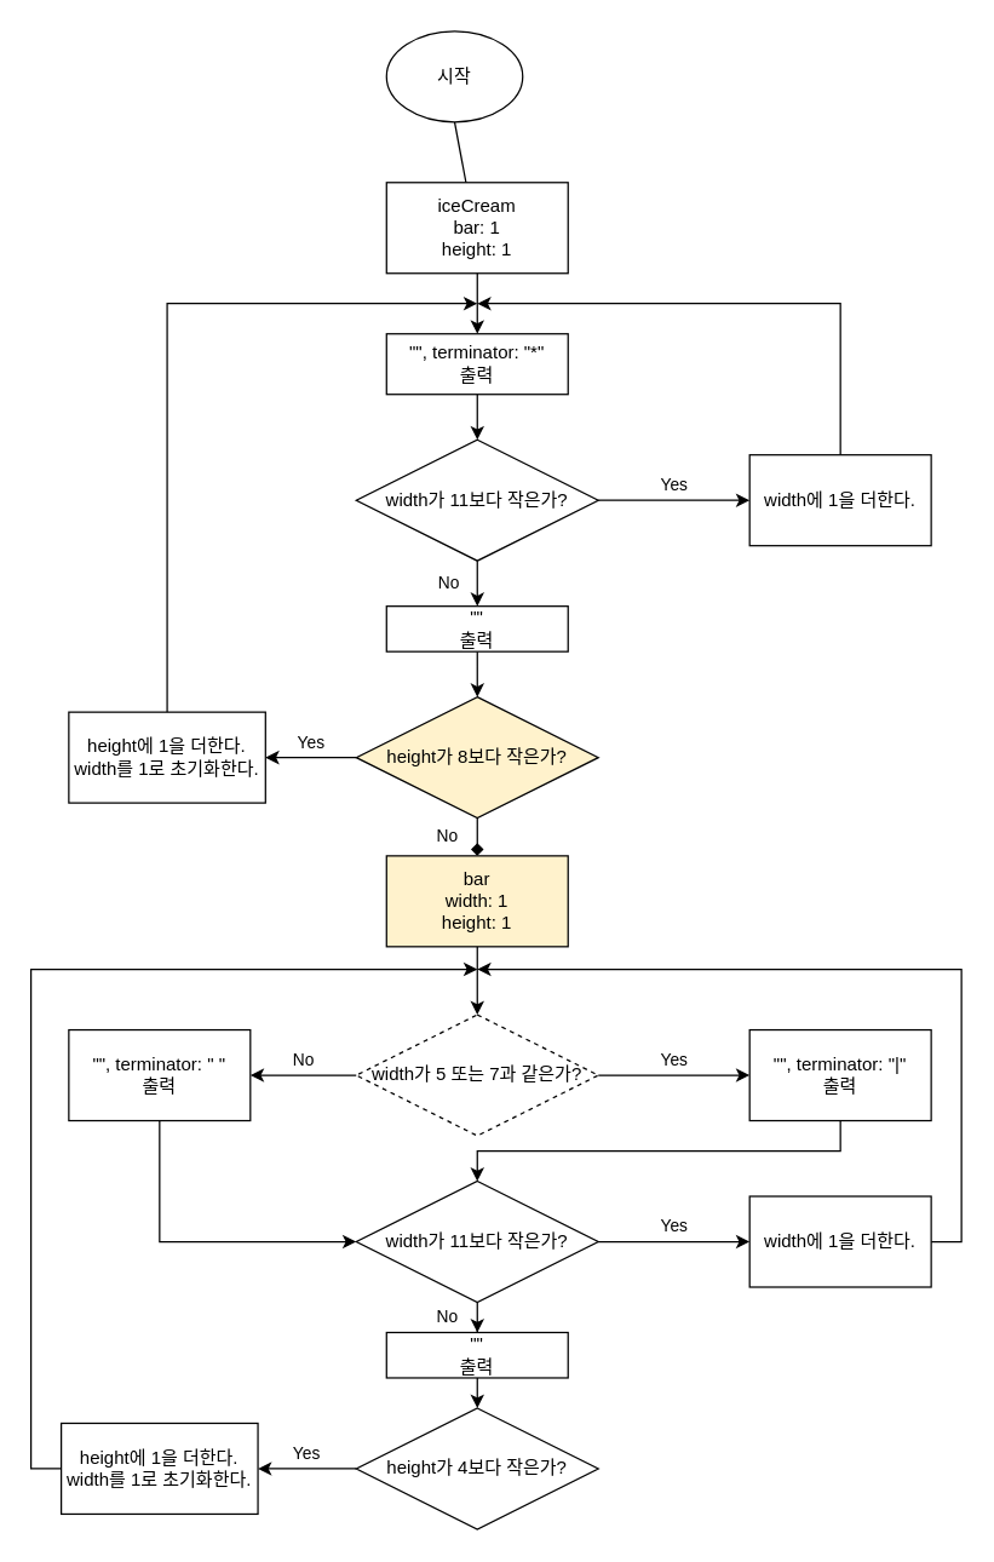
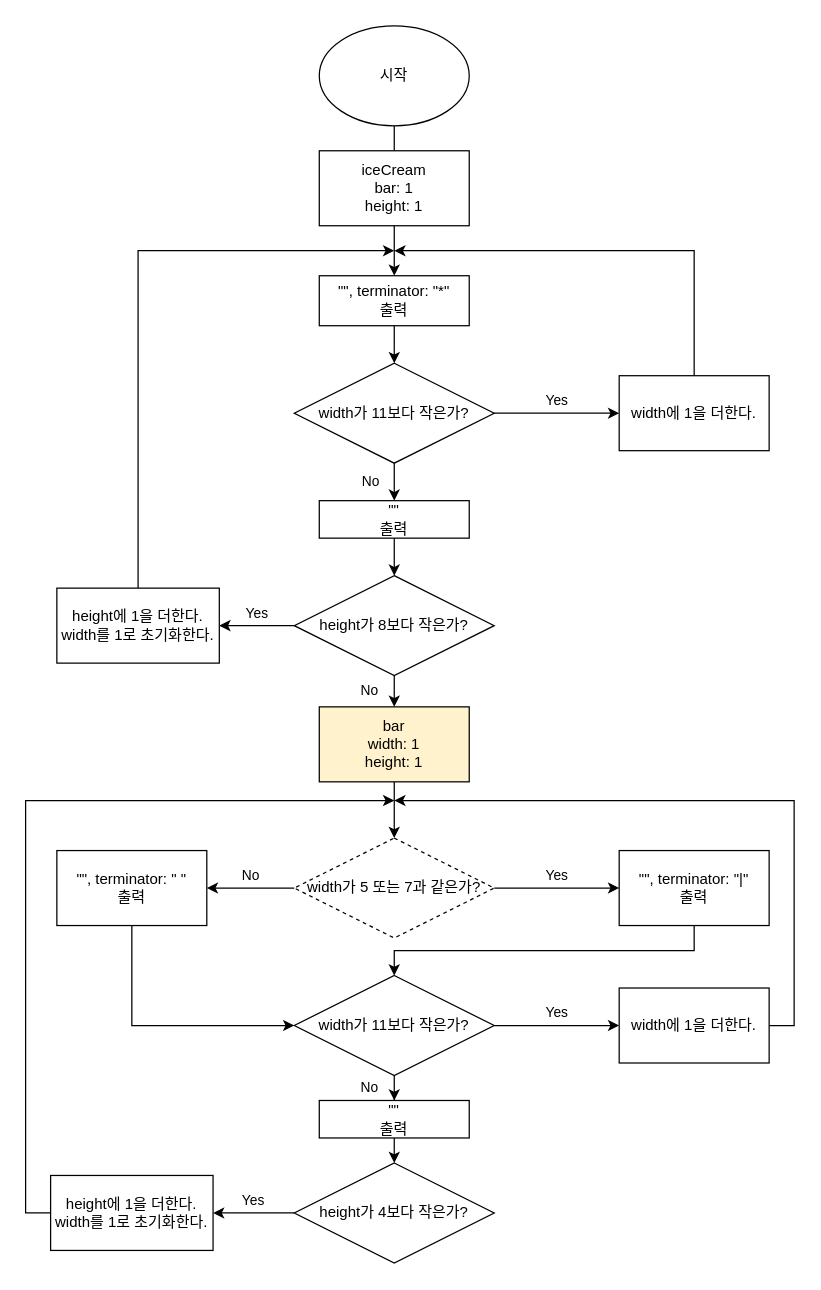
  <mxCell id="0" />
  <mxCell id="1" parent="0" />
- <mxCell id="2" value="시작" style="ellipse;whiteSpace=wrap;html=1;" vertex="1" parent="1"><mxGeometry x="255" y="20" width="90" height="60" as="geometry" /></mxCell>
+ <mxCell id="2" value="시작" style="ellipse;whiteSpace=wrap;html=1;" vertex="1" parent="1"><mxGeometry x="255" y="20" width="120" height="80" as="geometry" /></mxCell>
  <mxCell id="3" value="" style="endArrow=classic;html=1;rounded=0;exitX=0.5;exitY=1;exitDx=0;exitDy=0;" edge="1" parent="1" source="2"><mxGeometry width="50" height="50" relative="1" as="geometry"><mxPoint x="435" y="370" as="sourcePoint" /><mxPoint x="315" y="160" as="targetPoint" /></mxGeometry></mxCell>
  <mxCell id="4" value="iceCream&lt;br&gt;bar: 1&lt;br&gt;height: 1" style="rounded=0;whiteSpace=wrap;html=1;" vertex="1" parent="1"><mxGeometry x="255" y="120" width="120" height="60" as="geometry" /></mxCell>
  <mxCell id="5" style="edgeStyle=orthogonalEdgeStyle;rounded=0;orthogonalLoop=1;jettySize=auto;html=1;exitX=0.5;exitY=1;exitDx=0;exitDy=0;entryX=0.5;entryY=0;entryDx=0;entryDy=0;" edge="1" parent="1" source="6" target="10"><mxGeometry relative="1" as="geometry" /></mxCell>
  <mxCell id="6" value="&quot;&quot;, terminator: &quot;*&quot;&lt;br&gt;출력" style="rounded=0;whiteSpace=wrap;html=1;" vertex="1" parent="1"><mxGeometry x="255" y="220" width="120" height="40" as="geometry" /></mxCell>
  <mxCell id="7" value="" style="endArrow=classic;html=1;rounded=0;exitX=0.5;exitY=1;exitDx=0;exitDy=0;" edge="1" parent="1" source="4" target="6"><mxGeometry width="50" height="50" relative="1" as="geometry"><mxPoint x="285" y="340" as="sourcePoint" /><mxPoint x="335" y="290" as="targetPoint" /></mxGeometry></mxCell>
  <mxCell id="8" value="No" style="edgeStyle=orthogonalEdgeStyle;rounded=0;orthogonalLoop=1;jettySize=auto;html=1;exitX=0.5;exitY=1;exitDx=0;exitDy=0;entryX=0.5;entryY=0;entryDx=0;entryDy=0;spacingRight=39;" edge="1" parent="1" source="10" target="12"><mxGeometry relative="1" as="geometry" /></mxCell>
  <mxCell id="9" value="Yes" style="edgeStyle=orthogonalEdgeStyle;rounded=0;orthogonalLoop=1;jettySize=auto;html=1;spacingBottom=20;" edge="1" parent="1" source="10" target="14"><mxGeometry relative="1" as="geometry" /></mxCell>
  <mxCell id="10" value="width가 11보다 작은가?" style="rhombus;whiteSpace=wrap;html=1;" vertex="1" parent="1"><mxGeometry x="235" y="290" width="160" height="80" as="geometry" /></mxCell>
  <mxCell id="11" value="" style="edgeStyle=orthogonalEdgeStyle;rounded=0;orthogonalLoop=1;jettySize=auto;html=1;" edge="1" parent="1" source="12" target="17"><mxGeometry relative="1" as="geometry" /></mxCell>
  <mxCell id="12" value="&quot;&quot;&lt;br&gt;출력" style="rounded=0;whiteSpace=wrap;html=1;" vertex="1" parent="1"><mxGeometry x="255" y="400" width="120" height="30" as="geometry" /></mxCell>
  <mxCell id="13" style="edgeStyle=orthogonalEdgeStyle;rounded=0;orthogonalLoop=1;jettySize=auto;html=1;exitX=0.5;exitY=0;exitDx=0;exitDy=0;" edge="1" parent="1" source="14"><mxGeometry relative="1" as="geometry"><mxPoint x="315" y="200" as="targetPoint" /><Array as="points"><mxPoint x="555" y="200" /></Array></mxGeometry></mxCell>
  <mxCell id="14" value="width에 1을 더한다." style="whiteSpace=wrap;html=1;" vertex="1" parent="1"><mxGeometry x="495" y="300" width="120" height="60" as="geometry" /></mxCell>
  <mxCell id="15" value="Yes" style="edgeStyle=orthogonalEdgeStyle;rounded=0;orthogonalLoop=1;jettySize=auto;html=1;spacingBottom=20;" edge="1" parent="1" source="17" target="19"><mxGeometry relative="1" as="geometry" /></mxCell>
- <mxCell id="16" value="No" style="edgeStyle=orthogonalEdgeStyle;rounded=0;orthogonalLoop=1;jettySize=auto;html=1;spacingRight=40;endArrow=diamond;" edge="1" parent="1" source="17" target="21"><mxGeometry relative="1" as="geometry" /></mxCell>
- <mxCell id="17" value="height가 8보다 작은가?" style="rhombus;whiteSpace=wrap;html=1;rounded=0;fillColor=#fff2cc;" vertex="1" parent="1"><mxGeometry x="235" y="460" width="160" height="80" as="geometry" /></mxCell>
+ <mxCell id="16" value="No" style="edgeStyle=orthogonalEdgeStyle;rounded=0;orthogonalLoop=1;jettySize=auto;html=1;spacingRight=40;" edge="1" parent="1" source="17" target="21"><mxGeometry relative="1" as="geometry" /></mxCell>
+ <mxCell id="17" value="height가 8보다 작은가?" style="rhombus;whiteSpace=wrap;html=1;rounded=0;" vertex="1" parent="1"><mxGeometry x="235" y="460" width="160" height="80" as="geometry" /></mxCell>
  <mxCell id="18" style="edgeStyle=orthogonalEdgeStyle;rounded=0;orthogonalLoop=1;jettySize=auto;html=1;exitX=0.5;exitY=0;exitDx=0;exitDy=0;" edge="1" parent="1" source="19"><mxGeometry relative="1" as="geometry"><mxPoint x="315" y="200" as="targetPoint" /><Array as="points"><mxPoint x="110" y="200" /></Array></mxGeometry></mxCell>
  <mxCell id="19" value="height에 1을 더한다.&lt;br&gt;width를 1로 초기화한다." style="whiteSpace=wrap;html=1;rounded=0;" vertex="1" parent="1"><mxGeometry x="45" y="470" width="130" height="60" as="geometry" /></mxCell>
  <mxCell id="20" value="" style="edgeStyle=orthogonalEdgeStyle;rounded=0;orthogonalLoop=1;jettySize=auto;html=1;" edge="1" parent="1" source="21" target="24"><mxGeometry relative="1" as="geometry" /></mxCell>
  <mxCell id="21" value="bar&lt;br&gt;width: 1&lt;br&gt;height: 1" style="whiteSpace=wrap;html=1;rounded=0;fillColor=#fff2cc;" vertex="1" parent="1"><mxGeometry x="255" y="565" width="120" height="60" as="geometry" /></mxCell>
  <mxCell id="22" value="Yes" style="edgeStyle=orthogonalEdgeStyle;rounded=0;orthogonalLoop=1;jettySize=auto;html=1;spacingBottom=20;" edge="1" parent="1" source="24" target="26"><mxGeometry relative="1" as="geometry" /></mxCell>
  <mxCell id="23" value="No" style="edgeStyle=orthogonalEdgeStyle;rounded=0;orthogonalLoop=1;jettySize=auto;html=1;spacingBottom=20;" edge="1" parent="1" source="24" target="28"><mxGeometry relative="1" as="geometry" /></mxCell>
  <mxCell id="24" value="width가 5 또는 7과 같은가?" style="rhombus;whiteSpace=wrap;html=1;rounded=0;dashed=1;" vertex="1" parent="1"><mxGeometry x="235" y="670" width="160" height="80" as="geometry" /></mxCell>
  <mxCell id="25" style="edgeStyle=orthogonalEdgeStyle;rounded=0;orthogonalLoop=1;jettySize=auto;html=1;exitX=0.5;exitY=1;exitDx=0;exitDy=0;entryX=0.5;entryY=0;entryDx=0;entryDy=0;" edge="1" parent="1" source="26" target="31"><mxGeometry relative="1" as="geometry"><mxPoint x="375" y="820" as="targetPoint" /></mxGeometry></mxCell>
  <mxCell id="26" value="&quot;&quot;, terminator: &quot;|&quot;&lt;br&gt;출력" style="whiteSpace=wrap;html=1;rounded=0;" vertex="1" parent="1"><mxGeometry x="495" y="680" width="120" height="60" as="geometry" /></mxCell>
  <mxCell id="27" style="edgeStyle=orthogonalEdgeStyle;rounded=0;orthogonalLoop=1;jettySize=auto;html=1;exitX=0.5;exitY=1;exitDx=0;exitDy=0;entryX=0;entryY=0.5;entryDx=0;entryDy=0;" edge="1" parent="1" source="28" target="31"><mxGeometry relative="1" as="geometry"><mxPoint x="255" y="820" as="targetPoint" /></mxGeometry></mxCell>
  <mxCell id="28" value="&quot;&quot;, terminator: &quot; &quot;&lt;br&gt;출력" style="whiteSpace=wrap;html=1;rounded=0;" vertex="1" parent="1"><mxGeometry x="45" y="680" width="120" height="60" as="geometry" /></mxCell>
  <mxCell id="29" value="Yes" style="edgeStyle=orthogonalEdgeStyle;rounded=0;orthogonalLoop=1;jettySize=auto;html=1;spacingBottom=20;" edge="1" parent="1" source="31" target="33"><mxGeometry relative="1" as="geometry" /></mxCell>
  <mxCell id="30" value="No" style="edgeStyle=orthogonalEdgeStyle;rounded=0;orthogonalLoop=1;jettySize=auto;html=1;spacingRight=40;" edge="1" parent="1" source="31" target="35"><mxGeometry relative="1" as="geometry" /></mxCell>
  <mxCell id="31" value="width가 11보다 작은가?" style="rhombus;whiteSpace=wrap;html=1;rounded=0;" vertex="1" parent="1"><mxGeometry x="235" y="780" width="160" height="80" as="geometry" /></mxCell>
  <mxCell id="32" style="edgeStyle=orthogonalEdgeStyle;rounded=0;orthogonalLoop=1;jettySize=auto;html=1;exitX=1;exitY=0.5;exitDx=0;exitDy=0;" edge="1" parent="1" source="33"><mxGeometry relative="1" as="geometry"><mxPoint x="315" y="640" as="targetPoint" /><Array as="points"><mxPoint x="635" y="820" /><mxPoint x="635" y="640" /></Array></mxGeometry></mxCell>
  <mxCell id="33" value="width에 1을 더한다." style="whiteSpace=wrap;html=1;rounded=0;" vertex="1" parent="1"><mxGeometry x="495" y="790" width="120" height="60" as="geometry" /></mxCell>
  <mxCell id="34" style="edgeStyle=orthogonalEdgeStyle;rounded=0;orthogonalLoop=1;jettySize=auto;html=1;exitX=0.5;exitY=1;exitDx=0;exitDy=0;entryX=0.5;entryY=0;entryDx=0;entryDy=0;" edge="1" parent="1" source="35" target="37"><mxGeometry relative="1" as="geometry" /></mxCell>
  <mxCell id="35" value="&quot;&quot;&lt;br&gt;출력" style="whiteSpace=wrap;html=1;rounded=0;" vertex="1" parent="1"><mxGeometry x="255" y="880" width="120" height="30" as="geometry" /></mxCell>
  <mxCell id="36" value="Yes" style="edgeStyle=orthogonalEdgeStyle;rounded=0;orthogonalLoop=1;jettySize=auto;html=1;exitX=0;exitY=0.5;exitDx=0;exitDy=0;entryX=1;entryY=0.5;entryDx=0;entryDy=0;spacingBottom=20;" edge="1" parent="1" source="37" target="39"><mxGeometry relative="1" as="geometry" /></mxCell>
  <mxCell id="37" value="height가&amp;nbsp;4보다 작은가?" style="rhombus;whiteSpace=wrap;html=1;rounded=0;" vertex="1" parent="1"><mxGeometry x="235" y="930" width="160" height="80" as="geometry" /></mxCell>
  <mxCell id="38" style="edgeStyle=orthogonalEdgeStyle;rounded=0;orthogonalLoop=1;jettySize=auto;html=1;exitX=0;exitY=0.5;exitDx=0;exitDy=0;" edge="1" parent="1" source="39"><mxGeometry relative="1" as="geometry"><mxPoint x="315" y="640" as="targetPoint" /><Array as="points"><mxPoint x="20" y="970" /><mxPoint x="20" y="640" /></Array></mxGeometry></mxCell>
  <mxCell id="39" value="height에 1을 더한다.&lt;br&gt;width를 1로 초기화한다." style="whiteSpace=wrap;html=1;rounded=0;" vertex="1" parent="1"><mxGeometry x="40" y="940" width="130" height="60" as="geometry" /></mxCell>
